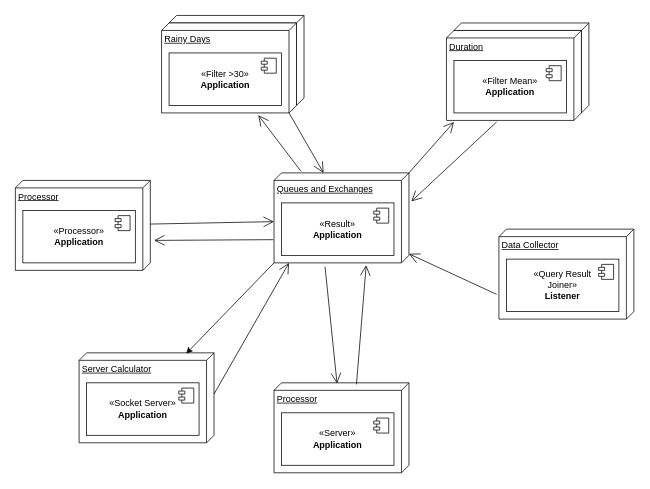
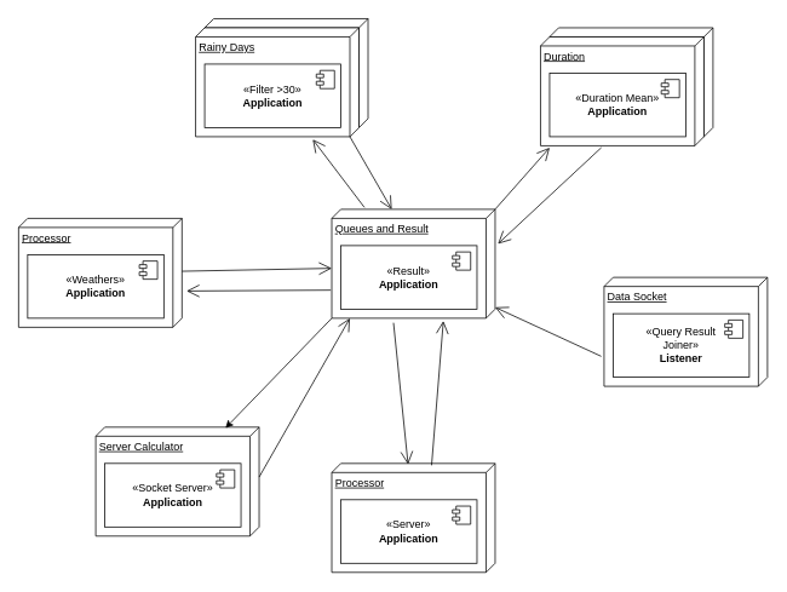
  <mxCell id="0" />
  <mxCell id="1" parent="0" />
  <mxCell id="2" value="Rainy Days" style="verticalAlign=top;align=left;spacingTop=8;spacingLeft=2;spacingRight=12;shape=cube;size=10;direction=south;fontStyle=4;html=1;whiteSpace=wrap;" vertex="1" parent="1"><mxGeometry x="225" y="20" width="180" height="120" as="geometry" /></mxCell>
  <mxCell id="3" value="«Filter &amp;gt;30»&lt;br&gt;&lt;b&gt;Application&lt;/b&gt;" style="html=1;dropTarget=0;whiteSpace=wrap;" vertex="1" parent="1"><mxGeometry x="235" y="60" width="150" height="70" as="geometry" /></mxCell>
  <mxCell id="4" value="" style="shape=module;jettyWidth=8;jettyHeight=4;" vertex="1" parent="3"><mxGeometry x="1" width="20" height="20" relative="1" as="geometry"><mxPoint x="-27" y="7" as="offset" /></mxGeometry></mxCell>
  <mxCell id="5" value="Processor" style="verticalAlign=top;align=left;spacingTop=8;spacingLeft=2;spacingRight=12;shape=cube;size=10;direction=south;fontStyle=4;html=1;whiteSpace=wrap;" parent="1" vertex="1"><mxGeometry x="20" y="240" width="180" height="120" as="geometry" /></mxCell>
- <mxCell id="6" value="«Processor»&lt;br&gt;&lt;b&gt;Application&lt;/b&gt;" style="html=1;dropTarget=0;whiteSpace=wrap;" parent="1" vertex="1"><mxGeometry x="30" y="280" width="150" height="70" as="geometry" /></mxCell>
+ <mxCell id="6" value="«Weathers»&lt;br&gt;&lt;b&gt;Application&lt;/b&gt;" style="html=1;dropTarget=0;whiteSpace=wrap;" parent="1" vertex="1"><mxGeometry x="30" y="280" width="150" height="70" as="geometry" /></mxCell>
  <mxCell id="7" value="" style="shape=module;jettyWidth=8;jettyHeight=4;" parent="6" vertex="1"><mxGeometry x="1" width="20" height="20" relative="1" as="geometry"><mxPoint x="-27" y="7" as="offset" /></mxGeometry></mxCell>
  <mxCell id="8" value="Server Calculator" style="verticalAlign=top;align=left;spacingTop=8;spacingLeft=2;spacingRight=12;shape=cube;size=10;direction=south;fontStyle=4;html=1;whiteSpace=wrap;" parent="1" vertex="1"><mxGeometry x="105" y="470" width="180" height="120" as="geometry" /></mxCell>
  <mxCell id="9" value="«Socket Server»&lt;br&gt;&lt;b&gt;Application&lt;/b&gt;" style="html=1;dropTarget=0;whiteSpace=wrap;" parent="1" vertex="1"><mxGeometry x="115" y="510" width="150" height="70" as="geometry" /></mxCell>
  <mxCell id="10" value="" style="shape=module;jettyWidth=8;jettyHeight=4;" parent="9" vertex="1"><mxGeometry x="1" width="20" height="20" relative="1" as="geometry"><mxPoint x="-27" y="7" as="offset" /></mxGeometry></mxCell>
  <mxCell id="11" value="" style="endArrow=open;endFill=1;endSize=12;html=1;rounded=0;entryX=1;entryY=0.889;entryDx=0;entryDy=0;entryPerimeter=0;exitX=0;exitY=0;exitDx=55;exitDy=0;exitPerimeter=0;" parent="1" source="8" target="15" edge="1"><mxGeometry width="160" relative="1" as="geometry"><mxPoint x="-35" y="370" as="sourcePoint" /><mxPoint x="95" y="345" as="targetPoint" /></mxGeometry></mxCell>
- <mxCell id="12" value="Data Collector" style="verticalAlign=top;align=left;spacingTop=8;spacingLeft=2;spacingRight=12;shape=cube;size=10;direction=south;fontStyle=4;html=1;whiteSpace=wrap;" parent="1" vertex="1"><mxGeometry x="665" y="305" width="180" height="120" as="geometry" /></mxCell>
+ <mxCell id="12" value="Data Socket" style="verticalAlign=top;align=left;spacingTop=8;spacingLeft=2;spacingRight=12;shape=cube;size=10;direction=south;fontStyle=4;html=1;whiteSpace=wrap;" parent="1" vertex="1"><mxGeometry x="665" y="305" width="180" height="120" as="geometry" /></mxCell>
  <mxCell id="13" value="«Query Result &lt;br&gt;Joiner»&lt;br&gt;&lt;b&gt;Listener&lt;/b&gt;" style="html=1;dropTarget=0;whiteSpace=wrap;" parent="1" vertex="1"><mxGeometry x="675" y="345" width="150" height="70" as="geometry" /></mxCell>
  <mxCell id="14" value="" style="shape=module;jettyWidth=8;jettyHeight=4;" parent="13" vertex="1"><mxGeometry x="1" width="20" height="20" relative="1" as="geometry"><mxPoint x="-27" y="7" as="offset" /></mxGeometry></mxCell>
- <mxCell id="15" value="Queues and Exchanges" style="verticalAlign=top;align=left;spacingTop=8;spacingLeft=2;spacingRight=12;shape=cube;size=10;direction=south;fontStyle=4;html=1;whiteSpace=wrap;" vertex="1" parent="1"><mxGeometry x="365" y="230" width="180" height="120" as="geometry" /></mxCell>
+ <mxCell id="15" value="Queues and Result" style="verticalAlign=top;align=left;spacingTop=8;spacingLeft=2;spacingRight=12;shape=cube;size=10;direction=south;fontStyle=4;html=1;whiteSpace=wrap;" vertex="1" parent="1"><mxGeometry x="365" y="230" width="180" height="120" as="geometry" /></mxCell>
  <mxCell id="16" value="«Result»&lt;br&gt;&lt;b&gt;Application&lt;/b&gt;" style="html=1;dropTarget=0;whiteSpace=wrap;" vertex="1" parent="1"><mxGeometry x="375" y="270" width="150" height="70" as="geometry" /></mxCell>
  <mxCell id="17" value="" style="shape=module;jettyWidth=8;jettyHeight=4;" vertex="1" parent="16"><mxGeometry x="1" width="20" height="20" relative="1" as="geometry"><mxPoint x="-27" y="7" as="offset" /></mxGeometry></mxCell>
  <mxCell id="18" value="Processor" style="verticalAlign=top;align=left;spacingTop=8;spacingLeft=2;spacingRight=12;shape=cube;size=10;direction=south;fontStyle=4;html=1;whiteSpace=wrap;" vertex="1" parent="1"><mxGeometry x="365" y="510" width="180" height="120" as="geometry" /></mxCell>
  <mxCell id="19" value="«Server»&lt;br&gt;&lt;b&gt;Application&lt;/b&gt;" style="html=1;dropTarget=0;whiteSpace=wrap;" vertex="1" parent="1"><mxGeometry x="375" y="550" width="150" height="70" as="geometry" /></mxCell>
  <mxCell id="20" value="" style="shape=module;jettyWidth=8;jettyHeight=4;" vertex="1" parent="19"><mxGeometry x="1" width="20" height="20" relative="1" as="geometry"><mxPoint x="-27" y="7" as="offset" /></mxGeometry></mxCell>
  <mxCell id="21" value="" style="endArrow=open;endFill=1;endSize=12;html=1;rounded=0;entryX=0.667;entryY=-0.028;entryDx=0;entryDy=0;entryPerimeter=0;exitX=0.742;exitY=1.006;exitDx=0;exitDy=0;exitPerimeter=0;" edge="1" parent="1" source="15" target="5"><mxGeometry width="160" relative="1" as="geometry"><mxPoint x="215" y="580" as="sourcePoint" /><mxPoint x="375" y="360" as="targetPoint" /></mxGeometry></mxCell>
  <mxCell id="22" value="" style="endArrow=open;endFill=1;endSize=12;html=1;rounded=0;exitX=1.042;exitY=0.622;exitDx=0;exitDy=0;exitPerimeter=0;entryX=0.008;entryY=0.533;entryDx=0;entryDy=0;entryPerimeter=0;" edge="1" parent="1" source="15" target="18"><mxGeometry width="160" relative="1" as="geometry"><mxPoint x="375" y="305" as="sourcePoint" /><mxPoint x="405" y="510" as="targetPoint" /></mxGeometry></mxCell>
  <mxCell id="23" value="" style="endArrow=open;endFill=1;endSize=12;html=1;rounded=0;exitX=0.017;exitY=0.389;exitDx=0;exitDy=0;exitPerimeter=0;entryX=1.025;entryY=0.317;entryDx=0;entryDy=0;entryPerimeter=0;" edge="1" parent="1" source="18" target="15"><mxGeometry width="160" relative="1" as="geometry"><mxPoint x="403.98" y="363" as="sourcePoint" /><mxPoint x="415" y="520" as="targetPoint" /></mxGeometry></mxCell>
  <mxCell id="24" value="" style="endArrow=open;endFill=1;endSize=12;html=1;rounded=0;entryX=0;entryY=0;entryDx=65;entryDy=180;entryPerimeter=0;" edge="1" parent="1" source="5" target="15"><mxGeometry width="160" relative="1" as="geometry"><mxPoint x="484.98" y="527.04" as="sourcePoint" /><mxPoint x="497.94" y="363" as="targetPoint" /></mxGeometry></mxCell>
  <mxCell id="25" value="Rainy Days" style="verticalAlign=top;align=left;spacingTop=8;spacingLeft=2;spacingRight=12;shape=cube;size=10;direction=south;fontStyle=4;html=1;whiteSpace=wrap;" vertex="1" parent="1"><mxGeometry x="215" y="30" width="180" height="120" as="geometry" /></mxCell>
  <mxCell id="26" value="«Filter &amp;gt;30»&lt;br&gt;&lt;b&gt;Application&lt;/b&gt;" style="html=1;dropTarget=0;whiteSpace=wrap;" vertex="1" parent="1"><mxGeometry x="225" y="70" width="150" height="70" as="geometry" /></mxCell>
  <mxCell id="27" value="" style="shape=module;jettyWidth=8;jettyHeight=4;" vertex="1" parent="26"><mxGeometry x="1" width="20" height="20" relative="1" as="geometry"><mxPoint x="-27" y="7" as="offset" /></mxGeometry></mxCell>
  <mxCell id="28" value="" style="endArrow=open;endFill=1;endSize=12;html=1;rounded=0;exitX=-0.017;exitY=0.8;exitDx=0;exitDy=0;exitPerimeter=0;entryX=1.025;entryY=0.283;entryDx=0;entryDy=0;entryPerimeter=0;" edge="1" parent="1" source="15" target="25"><mxGeometry width="160" relative="1" as="geometry"><mxPoint x="484.98" y="527.04" as="sourcePoint" /><mxPoint x="497.94" y="363" as="targetPoint" /></mxGeometry></mxCell>
  <mxCell id="29" value="" style="endArrow=open;endFill=1;endSize=12;html=1;rounded=0;exitX=0;exitY=0;exitDx=120;exitDy=10;exitPerimeter=0;entryX=0;entryY=0.633;entryDx=0;entryDy=0;entryPerimeter=0;" edge="1" parent="1" source="25" target="15"><mxGeometry width="160" relative="1" as="geometry"><mxPoint x="375" y="250" as="sourcePoint" /><mxPoint x="244.06" y="163" as="targetPoint" /></mxGeometry></mxCell>
  <mxCell id="30" value="" style="endArrow=classic;html=1;rounded=0;entryX=0.008;entryY=0.206;entryDx=0;entryDy=0;entryPerimeter=0;exitX=1;exitY=1;exitDx=0;exitDy=0;exitPerimeter=0;" edge="1" parent="1" source="15" target="8"><mxGeometry width="50" height="50" relative="1" as="geometry"><mxPoint x="325" y="370" as="sourcePoint" /><mxPoint x="635" y="290" as="targetPoint" /></mxGeometry></mxCell>
  <mxCell id="31" value="" style="endArrow=open;endFill=1;endSize=12;html=1;rounded=0;exitX=0.725;exitY=1.017;exitDx=0;exitDy=0;exitPerimeter=0;entryX=1.025;entryY=0.283;entryDx=0;entryDy=0;entryPerimeter=0;" edge="1" parent="1" source="12"><mxGeometry width="160" relative="1" as="geometry"><mxPoint x="601.94" y="412.96" as="sourcePoint" /><mxPoint x="545" y="338" as="targetPoint" /></mxGeometry></mxCell>
  <mxCell id="32" value="Rainy Days" style="verticalAlign=top;align=left;spacingTop=8;spacingLeft=2;spacingRight=12;shape=cube;size=10;direction=south;fontStyle=4;html=1;whiteSpace=wrap;" vertex="1" parent="1"><mxGeometry x="605" y="30" width="180" height="120" as="geometry" /></mxCell>
  <mxCell id="33" value="«Filter &amp;gt;30»&lt;br&gt;&lt;b&gt;Application&lt;/b&gt;" style="html=1;dropTarget=0;whiteSpace=wrap;" vertex="1" parent="1"><mxGeometry x="615" y="70" width="150" height="70" as="geometry" /></mxCell>
  <mxCell id="34" value="" style="shape=module;jettyWidth=8;jettyHeight=4;" vertex="1" parent="33"><mxGeometry x="1" width="20" height="20" relative="1" as="geometry"><mxPoint x="-27" y="7" as="offset" /></mxGeometry></mxCell>
  <mxCell id="35" value="Duration" style="verticalAlign=top;align=left;spacingTop=8;spacingLeft=2;spacingRight=12;shape=cube;size=10;direction=south;fontStyle=4;html=1;whiteSpace=wrap;" vertex="1" parent="1"><mxGeometry x="595" y="40" width="180" height="120" as="geometry" /></mxCell>
- <mxCell id="36" value="«Filter Mean»&lt;br&gt;&lt;b&gt;Application&lt;/b&gt;" style="html=1;dropTarget=0;whiteSpace=wrap;" vertex="1" parent="1"><mxGeometry x="605" y="80" width="150" height="70" as="geometry" /></mxCell>
+ <mxCell id="36" value="«Duration Mean»&lt;br&gt;&lt;b&gt;Application&lt;/b&gt;" style="html=1;dropTarget=0;whiteSpace=wrap;" vertex="1" parent="1"><mxGeometry x="605" y="80" width="150" height="70" as="geometry" /></mxCell>
  <mxCell id="37" value="" style="shape=module;jettyWidth=8;jettyHeight=4;" vertex="1" parent="36"><mxGeometry x="1" width="20" height="20" relative="1" as="geometry"><mxPoint x="-27" y="7" as="offset" /></mxGeometry></mxCell>
  <mxCell id="38" value="" style="endArrow=open;endFill=1;endSize=12;html=1;rounded=0;entryX=0.317;entryY=-0.017;entryDx=0;entryDy=0;entryPerimeter=0;exitX=1.017;exitY=0.628;exitDx=0;exitDy=0;exitPerimeter=0;" edge="1" parent="1" source="35" target="15"><mxGeometry width="160" relative="1" as="geometry"><mxPoint x="265" y="555" as="sourcePoint" /><mxPoint x="394.98" y="360" as="targetPoint" /></mxGeometry></mxCell>
  <mxCell id="39" value="" style="endArrow=open;endFill=1;endSize=12;html=1;rounded=0;entryX=1.017;entryY=0.944;entryDx=0;entryDy=0;entryPerimeter=0;exitX=0;exitY=0;exitDx=0;exitDy=0;exitPerimeter=0;" edge="1" parent="1" source="15" target="35"><mxGeometry width="160" relative="1" as="geometry"><mxPoint x="671.96" y="172.04" as="sourcePoint" /><mxPoint x="558.06" y="278.04" as="targetPoint" /></mxGeometry></mxCell>
